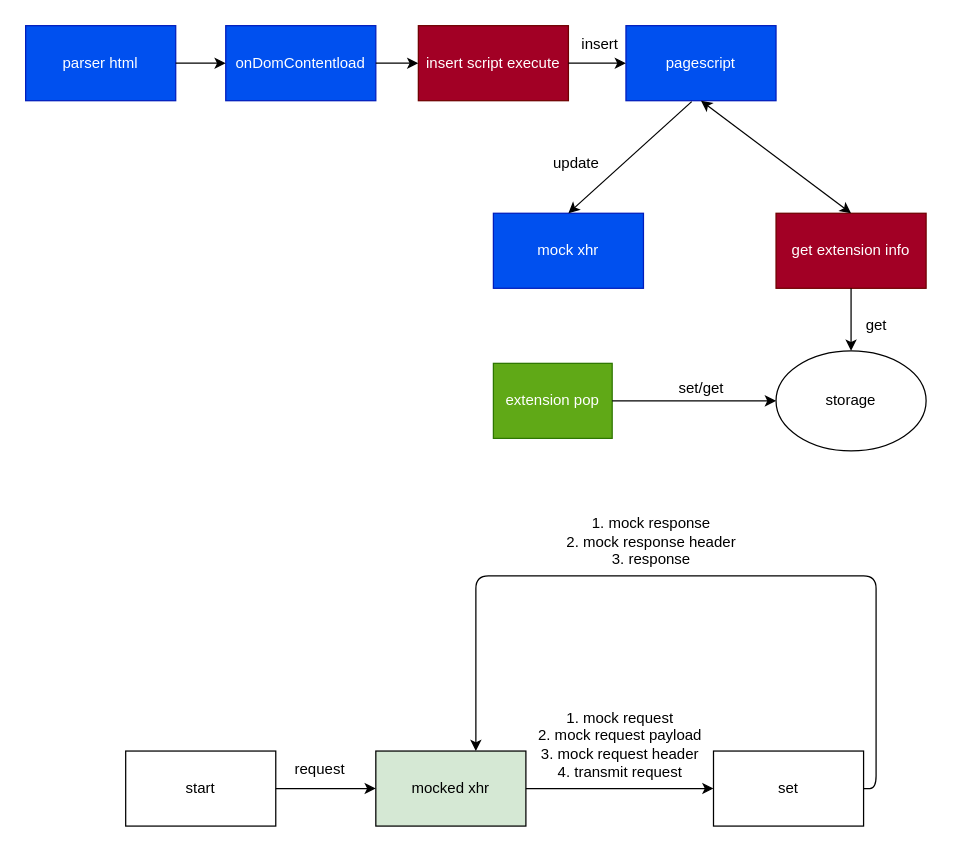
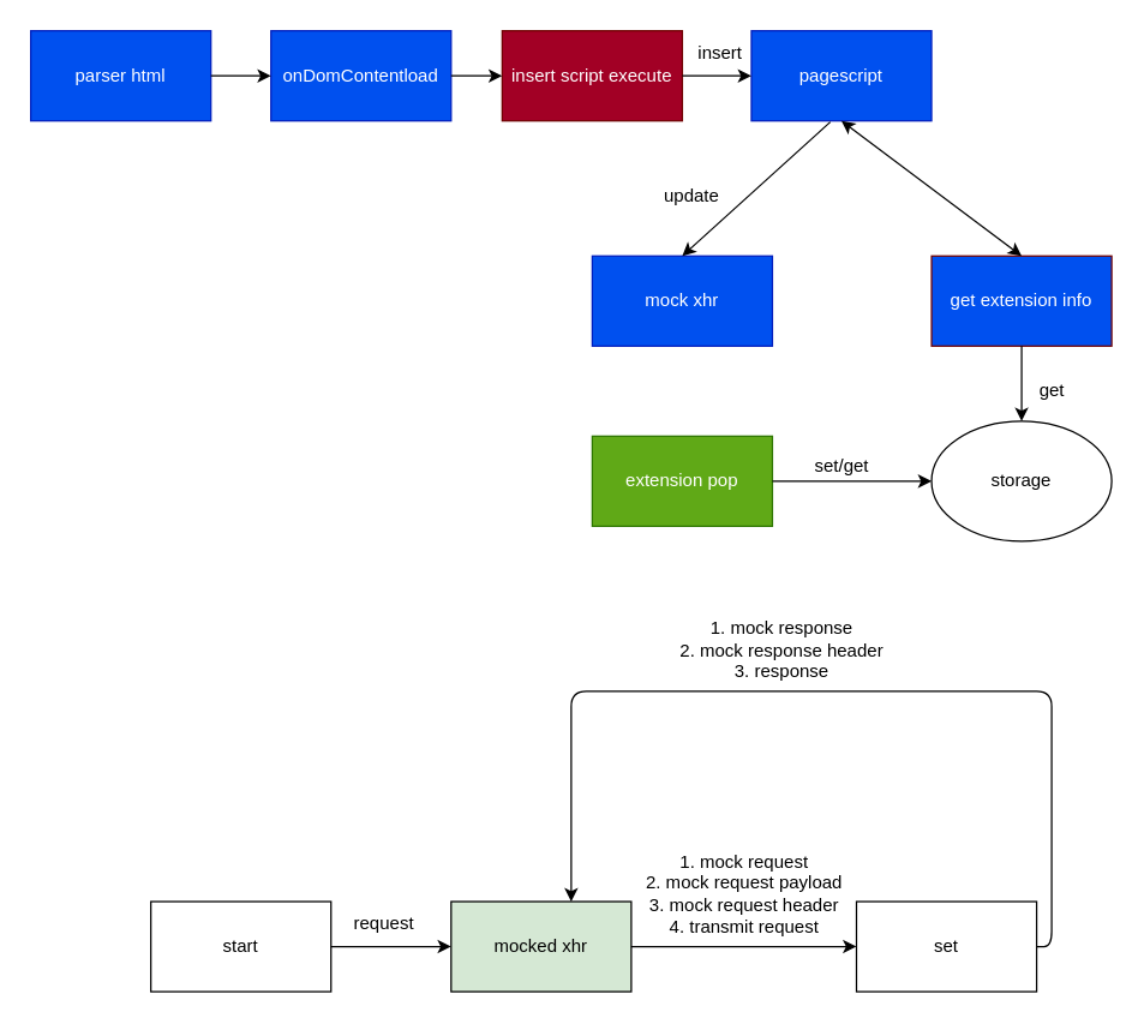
  <mxCell id="0" />
  <mxCell id="1" parent="0" />
  <mxCell id="2" value="start" style="rounded=0;whiteSpace=wrap;html=1;" vertex="1" parent="1"><mxGeometry x="100" y="600" width="120" height="60" as="geometry" /></mxCell>
  <mxCell id="3" value="set" style="rounded=0;whiteSpace=wrap;html=1;" vertex="1" parent="1"><mxGeometry x="570" y="600" width="120" height="60" as="geometry" /></mxCell>
  <mxCell id="4" value="mocked xhr" style="rounded=0;whiteSpace=wrap;html=1;fillColor=#d5e8d4;" vertex="1" parent="1"><mxGeometry x="300" y="600" width="120" height="60" as="geometry" /></mxCell>
  <mxCell id="5" value="" style="endArrow=classic;html=1;exitX=1;exitY=0.5;exitDx=0;exitDy=0;entryX=0;entryY=0.5;entryDx=0;entryDy=0;" edge="1" parent="1" source="2" target="4"><mxGeometry width="50" height="50" relative="1" as="geometry"><mxPoint x="490" y="700" as="sourcePoint" /><mxPoint x="260" y="630" as="targetPoint" /></mxGeometry></mxCell>
  <mxCell id="6" value="request" style="text;html=1;align=center;verticalAlign=middle;resizable=0;points=[];autosize=1;strokeColor=none;fillColor=none;" vertex="1" parent="1"><mxGeometry x="225" y="600" width="60" height="30" as="geometry" /></mxCell>
  <mxCell id="7" value="" style="endArrow=classic;html=1;entryX=0;entryY=0.5;entryDx=0;entryDy=0;exitX=1;exitY=0.5;exitDx=0;exitDy=0;" edge="1" parent="1" source="4" target="3"><mxGeometry width="50" height="50" relative="1" as="geometry"><mxPoint x="450" y="730" as="sourcePoint" /><mxPoint x="500" y="680" as="targetPoint" /></mxGeometry></mxCell>
  <mxCell id="8" value="1. mock request&lt;br&gt;2. mock request payload&lt;br&gt;3. mock request header&lt;br&gt;4. transmit request" style="text;html=1;align=center;verticalAlign=middle;resizable=0;points=[];autosize=1;strokeColor=none;fillColor=none;" vertex="1" parent="1"><mxGeometry x="420" y="560" width="150" height="70" as="geometry" /></mxCell>
  <mxCell id="9" value="" style="endArrow=classic;html=1;exitX=1;exitY=0.5;exitDx=0;exitDy=0;" edge="1" parent="1" source="3"><mxGeometry width="50" height="50" relative="1" as="geometry"><mxPoint x="410" y="610" as="sourcePoint" /><mxPoint x="380" y="600" as="targetPoint" /><Array as="points"><mxPoint x="700" y="630" /><mxPoint x="700" y="540" /><mxPoint x="700" y="460" /><mxPoint x="540" y="460" /><mxPoint x="380" y="460" /></Array></mxGeometry></mxCell>
  <mxCell id="10" value="&lt;br&gt;1. mock response&lt;br&gt;2. mock response header&lt;br&gt;3. response" style="text;html=1;align=center;verticalAlign=middle;resizable=0;points=[];autosize=1;strokeColor=none;fillColor=none;" vertex="1" parent="1"><mxGeometry x="440" y="390" width="160" height="70" as="geometry" /></mxCell>
  <mxCell id="11" value="parser html" style="rounded=0;whiteSpace=wrap;html=1;fillColor=#0050ef;fontColor=#ffffff;strokeColor=#001DBC;" vertex="1" parent="1"><mxGeometry x="20" y="20" width="120" height="60" as="geometry" /></mxCell>
  <mxCell id="12" value="onDomContentload" style="rounded=0;whiteSpace=wrap;html=1;fillColor=#0050ef;fontColor=#ffffff;strokeColor=#001DBC;" vertex="1" parent="1"><mxGeometry x="180" y="20" width="120" height="60" as="geometry" /></mxCell>
  <mxCell id="13" value="insert script execute" style="rounded=0;whiteSpace=wrap;html=1;fillColor=#a20025;fontColor=#ffffff;strokeColor=#6F0000;" vertex="1" parent="1"><mxGeometry x="334" y="20" width="120" height="60" as="geometry" /></mxCell>
  <mxCell id="14" value="pagescript" style="rounded=0;whiteSpace=wrap;html=1;fillColor=#0050ef;fontColor=#ffffff;strokeColor=#001DBC;" vertex="1" parent="1"><mxGeometry x="500" y="20" width="120" height="60" as="geometry" /></mxCell>
  <mxCell id="15" value="mock xhr" style="rounded=0;whiteSpace=wrap;html=1;fillColor=#0050ef;fontColor=#ffffff;strokeColor=#001DBC;" vertex="1" parent="1"><mxGeometry x="394" y="170" width="120" height="60" as="geometry" /></mxCell>
- <mxCell id="16" value="get extension info" style="rounded=0;whiteSpace=wrap;html=1;fillColor=#a20025;fontColor=#ffffff;strokeColor=#6F0000;" vertex="1" parent="1"><mxGeometry x="620" y="170" width="120" height="60" as="geometry" /></mxCell>
+ <mxCell id="16" value="get extension info" style="rounded=0;whiteSpace=wrap;html=1;fillColor=#0050ef;fontColor=#ffffff;strokeColor=#6F0000;" vertex="1" parent="1"><mxGeometry x="620" y="170" width="120" height="60" as="geometry" /></mxCell>
  <mxCell id="17" value="" style="endArrow=classic;html=1;exitX=0.438;exitY=1.012;exitDx=0;exitDy=0;exitPerimeter=0;entryX=0.5;entryY=0;entryDx=0;entryDy=0;" edge="1" parent="1" source="14" target="15"><mxGeometry width="50" height="50" relative="1" as="geometry"><mxPoint x="350" y="170" as="sourcePoint" /><mxPoint x="400" y="120" as="targetPoint" /></mxGeometry></mxCell>
  <mxCell id="18" value="update" style="text;html=1;align=center;verticalAlign=middle;resizable=0;points=[];autosize=1;strokeColor=none;fillColor=none;" vertex="1" parent="1"><mxGeometry x="430" y="115" width="60" height="30" as="geometry" /></mxCell>
  <mxCell id="19" value="" style="endArrow=classic;startArrow=classic;html=1;exitX=0.5;exitY=0;exitDx=0;exitDy=0;entryX=0.5;entryY=1;entryDx=0;entryDy=0;" edge="1" parent="1" source="16" target="14"><mxGeometry width="50" height="50" relative="1" as="geometry"><mxPoint x="570" y="170" as="sourcePoint" /><mxPoint x="620" y="120" as="targetPoint" /></mxGeometry></mxCell>
  <mxCell id="20" value="" style="endArrow=classic;html=1;exitX=1;exitY=0.5;exitDx=0;exitDy=0;entryX=0;entryY=0.5;entryDx=0;entryDy=0;" edge="1" parent="1" source="11" target="12"><mxGeometry width="50" height="50" relative="1" as="geometry"><mxPoint x="130" y="180" as="sourcePoint" /><mxPoint x="180" y="130" as="targetPoint" /></mxGeometry></mxCell>
  <mxCell id="21" value="" style="endArrow=classic;html=1;exitX=1;exitY=0.5;exitDx=0;exitDy=0;entryX=0;entryY=0.5;entryDx=0;entryDy=0;" edge="1" parent="1" source="12" target="13"><mxGeometry width="50" height="50" relative="1" as="geometry"><mxPoint x="100" y="180" as="sourcePoint" /><mxPoint x="150" y="130" as="targetPoint" /></mxGeometry></mxCell>
  <mxCell id="22" value="" style="endArrow=classic;html=1;entryX=0;entryY=0.5;entryDx=0;entryDy=0;exitX=1;exitY=0.5;exitDx=0;exitDy=0;" edge="1" parent="1" source="13" target="14"><mxGeometry width="50" height="50" relative="1" as="geometry"><mxPoint x="190" y="190" as="sourcePoint" /><mxPoint x="240" y="140" as="targetPoint" /></mxGeometry></mxCell>
- <mxCell id="23" value="extension pop" style="rounded=0;whiteSpace=wrap;html=1;fillColor=#60a917;fontColor=#ffffff;strokeColor=#2D7600;" vertex="1" parent="1"><mxGeometry x="394" y="290" width="95" height="60" as="geometry" /></mxCell>
+ <mxCell id="23" value="extension pop" style="rounded=0;whiteSpace=wrap;html=1;fillColor=#60a917;fontColor=#ffffff;strokeColor=#2D7600;" vertex="1" parent="1"><mxGeometry x="394" y="290" width="120" height="60" as="geometry" /></mxCell>
  <mxCell id="24" value="storage" style="ellipse;whiteSpace=wrap;html=1;" vertex="1" parent="1"><mxGeometry x="620" y="280" width="120" height="80" as="geometry" /></mxCell>
  <mxCell id="25" value="" style="endArrow=classic;html=1;entryX=0;entryY=0.5;entryDx=0;entryDy=0;exitX=1;exitY=0.5;exitDx=0;exitDy=0;" edge="1" parent="1" source="23" target="24"><mxGeometry width="50" height="50" relative="1" as="geometry"><mxPoint x="370" y="270" as="sourcePoint" /><mxPoint x="420" y="220" as="targetPoint" /><Array as="points" /></mxGeometry></mxCell>
  <mxCell id="26" value="set/get" style="text;html=1;align=center;verticalAlign=middle;resizable=0;points=[];autosize=1;strokeColor=none;fillColor=none;" vertex="1" parent="1"><mxGeometry x="530" y="295" width="60" height="30" as="geometry" /></mxCell>
  <mxCell id="27" value="" style="endArrow=classic;html=1;exitX=0.5;exitY=1;exitDx=0;exitDy=0;entryX=0.5;entryY=0;entryDx=0;entryDy=0;" edge="1" parent="1" source="16" target="24"><mxGeometry width="50" height="50" relative="1" as="geometry"><mxPoint x="370" y="270" as="sourcePoint" /><mxPoint x="674" y="278" as="targetPoint" /></mxGeometry></mxCell>
  <mxCell id="28" value="get" style="text;html=1;align=center;verticalAlign=middle;resizable=0;points=[];autosize=1;strokeColor=none;fillColor=none;" vertex="1" parent="1"><mxGeometry x="680" y="245" width="40" height="30" as="geometry" /></mxCell>
  <mxCell id="29" value="insert" style="text;html=1;align=center;verticalAlign=middle;resizable=0;points=[];autosize=1;strokeColor=none;fillColor=none;" vertex="1" parent="1"><mxGeometry x="454" y="20" width="50" height="30" as="geometry" /></mxCell>
